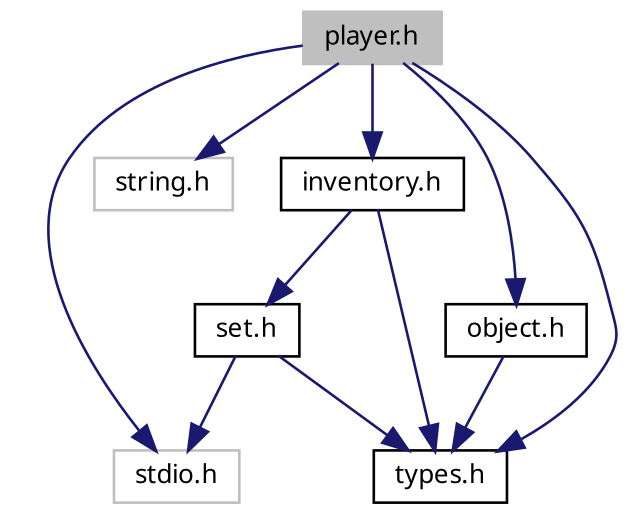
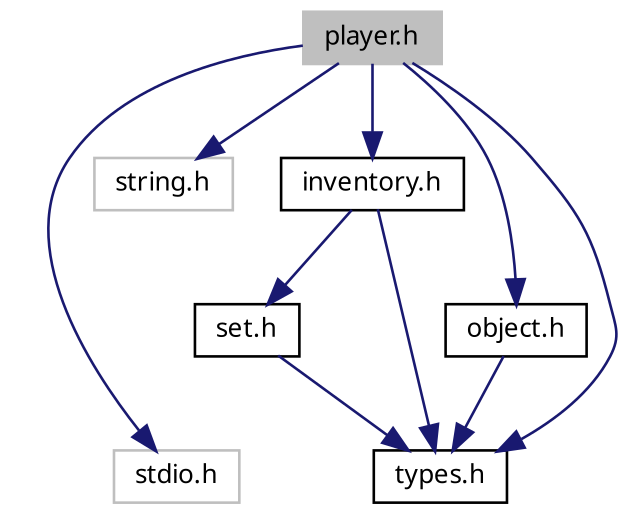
  digraph {
    fontname="Noto Sans"
    node [color=black fillcolor=white fontname="Noto Sans" fontsize=10 shape=record style=filled]
    edge [color=midnightblue fontname="Noto Sans" fontsize=10 labelfontname=Helvetica labelfontsize=10 style=solid]
    n1 [color=grey75 fillcolor=grey75 fontcolor=black height=0.2 label="player.h" width=0.4]
    n2 [color=grey75 height=0.2 label="stdio.h" width=0.4]
    n3 [color=grey75 height=0.2 label="string.h" width=0.4]
    n4 [height=0.2 label="types.h" width=0.4]
    n5 [height=0.2 label="inventory.h" width=0.4]
    n6 [height=0.2 label="object.h" width=0.4]
    n7 [height=0.2 label="set.h" width=0.4]
    n1 -> n2
    n1 -> n3
    n1 -> n4
    n1 -> n5
    n1 -> n6
    n5 -> n4
    n5 -> n7
    n6 -> n4
-   n7 -> n2
    n7 -> n4
  }
